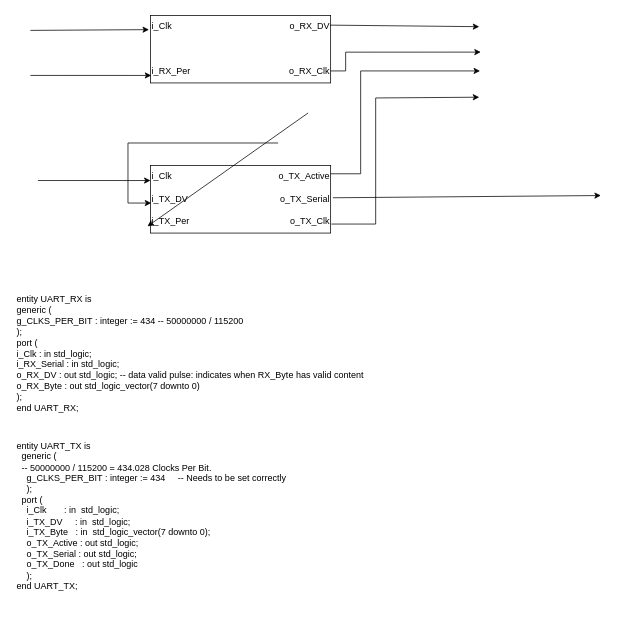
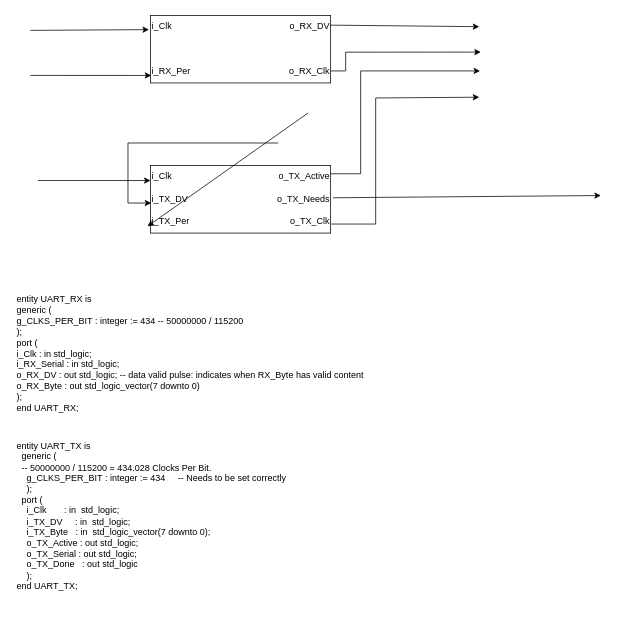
  <mxCell id="0" />
  <mxCell id="1" parent="0" />
  <mxCell id="2" value="" style="rounded=0;whiteSpace=wrap;html=1;" parent="1" vertex="1"><mxGeometry x="200" y="220" width="240" height="90" as="geometry" /></mxCell>
  <mxCell id="3" value="i_Clk" style="text;html=1;align=left;verticalAlign=middle;resizable=0;points=[];autosize=1;strokeColor=none;fillColor=none;" parent="1" vertex="1"><mxGeometry x="200" y="220" width="50" height="30" as="geometry" /></mxCell>
  <mxCell id="4" value="i_TX_DV" style="text;html=1;align=left;verticalAlign=middle;resizable=0;points=[];autosize=1;strokeColor=none;fillColor=none;" parent="1" vertex="1"><mxGeometry x="200" y="250" width="70" height="30" as="geometry" /></mxCell>
  <mxCell id="5" value="i_TX_Per" style="text;html=1;align=left;verticalAlign=middle;resizable=0;points=[];autosize=1;strokeColor=none;fillColor=none;" parent="1" vertex="1"><mxGeometry x="200" y="280" width="80" height="30" as="geometry" /></mxCell>
  <mxCell id="6" value="o_TX_Active" style="text;html=1;align=right;verticalAlign=middle;resizable=0;points=[];autosize=1;strokeColor=none;fillColor=none;" parent="1" vertex="1"><mxGeometry x="350" y="220" width="90" height="30" as="geometry" /></mxCell>
- <mxCell id="7" value="o_TX_Serial" style="text;html=1;align=right;verticalAlign=middle;resizable=0;points=[];autosize=1;strokeColor=none;fillColor=none;" parent="1" vertex="1"><mxGeometry x="350" y="250" width="90" height="30" as="geometry" /></mxCell>
+ <mxCell id="7" value="o_TX_Needs" style="text;html=1;align=right;verticalAlign=middle;resizable=0;points=[];autosize=1;strokeColor=none;fillColor=none;" parent="1" vertex="1"><mxGeometry x="350" y="250" width="90" height="30" as="geometry" /></mxCell>
  <mxCell id="8" value="&amp;nbsp; &amp;nbsp; o_TX_Clk" style="text;html=1;align=right;verticalAlign=middle;resizable=0;points=[];autosize=1;strokeColor=none;fillColor=none;" parent="1" vertex="1"><mxGeometry x="340" y="280" width="100" height="30" as="geometry" /></mxCell>
  <mxCell id="9" value="" style="rounded=0;whiteSpace=wrap;html=1;" parent="1" vertex="1"><mxGeometry x="200" y="20" width="240" height="90" as="geometry" /></mxCell>
  <mxCell id="10" value="i_Clk" style="text;html=1;align=left;verticalAlign=middle;resizable=0;points=[];autosize=1;strokeColor=none;fillColor=none;" parent="1" vertex="1"><mxGeometry x="200" y="20" width="50" height="30" as="geometry" /></mxCell>
  <mxCell id="11" value="i_RX_Per" style="text;html=1;align=left;verticalAlign=middle;resizable=0;points=[];autosize=1;strokeColor=none;fillColor=none;" parent="1" vertex="1"><mxGeometry x="200" y="80" width="90" height="30" as="geometry" /></mxCell>
  <mxCell id="12" value="o_RX_DV" style="text;html=1;align=right;verticalAlign=middle;resizable=0;points=[];autosize=1;strokeColor=none;fillColor=none;" parent="1" vertex="1"><mxGeometry x="360" y="20" width="80" height="30" as="geometry" /></mxCell>
  <mxCell id="13" value="o_RX_Clk" style="text;html=1;align=right;verticalAlign=middle;resizable=0;points=[];autosize=1;strokeColor=none;fillColor=none;" parent="1" vertex="1"><mxGeometry x="360" y="80" width="80" height="30" as="geometry" /></mxCell>
  <mxCell id="14" value="entity UART_RX is&#10;  generic (&#10;    g_CLKS_PER_BIT : integer := 434 -- 50000000 / 115200&#10;    );&#10;  port (&#10;    i_Clk       : in  std_logic;&#10;    i_RX_Serial : in  std_logic;&#10;    o_RX_DV     : out std_logic; -- data valid pulse: indicates when RX_Byte has valid content&#10;    o_RX_Byte   : out std_logic_vector(7 downto 0)&#10;    );&#10;end UART_RX;" style="text;whiteSpace=wrap;html=1;" parent="1" vertex="1"><mxGeometry x="20" y="385" width="500" height="180" as="geometry" /></mxCell>
  <mxCell id="15" value="entity UART_TX is&#10;  generic (&#10;  -- 50000000 / 115200 = 434.028 Clocks Per Bit.&#10;    g_CLKS_PER_BIT : integer := 434     -- Needs to be set correctly&#10;    );&#10;  port (&#10;    i_Clk       : in  std_logic;&#10;    i_TX_DV     : in  std_logic;&#10;    i_TX_Byte   : in  std_logic_vector(7 downto 0);&#10;    o_TX_Active : out std_logic;&#10;    o_TX_Serial : out std_logic;&#10;    o_TX_Done   : out std_logic&#10;    );&#10;end UART_TX;" style="text;whiteSpace=wrap;html=1;" parent="1" vertex="1"><mxGeometry x="20" y="580" width="390" height="220" as="geometry" /></mxCell>
  <mxCell id="16" value="" style="endArrow=classic;html=1;rounded=0;entryX=0.011;entryY=0.667;entryDx=0;entryDy=0;entryPerimeter=0;" parent="1" target="11" edge="1"><mxGeometry width="50" height="50" relative="1" as="geometry"><mxPoint x="40" y="100" as="sourcePoint" /><mxPoint x="440" y="120" as="targetPoint" /></mxGeometry></mxCell>
  <mxCell id="17" value="" style="endArrow=classic;html=1;rounded=0;entryX=-0.04;entryY=0.633;entryDx=0;entryDy=0;entryPerimeter=0;" parent="1" target="10" edge="1"><mxGeometry width="50" height="50" relative="1" as="geometry"><mxPoint x="40" y="40" as="sourcePoint" /><mxPoint x="440" y="120" as="targetPoint" /></mxGeometry></mxCell>
  <mxCell id="18" value="" style="endArrow=classic;html=1;rounded=0;" parent="1" edge="1"><mxGeometry width="50" height="50" relative="1" as="geometry"><mxPoint x="50" y="240" as="sourcePoint" /><mxPoint x="200" y="240" as="targetPoint" /></mxGeometry></mxCell>
  <mxCell id="19" value="" style="endArrow=classic;html=1;rounded=0;exitX=1.033;exitY=0.433;exitDx=0;exitDy=0;exitPerimeter=0;" parent="1" source="7" edge="1"><mxGeometry width="50" height="50" relative="1" as="geometry"><mxPoint x="390" y="290" as="sourcePoint" /><mxPoint x="800" y="260" as="targetPoint" /></mxGeometry></mxCell>
  <mxCell id="20" value="" style="endArrow=classic;html=1;rounded=0;entryX=0.014;entryY=0.667;entryDx=0;entryDy=0;entryPerimeter=0;" parent="1" target="4" edge="1"><mxGeometry width="50" height="50" relative="1" as="geometry"><mxPoint x="370" y="190" as="sourcePoint" /><mxPoint x="440" y="240" as="targetPoint" /><Array as="points"><mxPoint x="170" y="190" /><mxPoint x="170" y="270" /></Array></mxGeometry></mxCell>
  <mxCell id="21" value="" style="endArrow=classic;html=1;rounded=0;entryX=-0.05;entryY=0.7;entryDx=0;entryDy=0;entryPerimeter=0;" parent="1" target="5" edge="1"><mxGeometry width="50" height="50" relative="1" as="geometry"><mxPoint x="410" y="150" as="sourcePoint" /><mxPoint x="680" y="115" as="targetPoint" /></mxGeometry></mxCell>
  <mxCell id="22" value="" style="endArrow=classic;html=1;rounded=0;exitX=1;exitY=0.367;exitDx=0;exitDy=0;exitPerimeter=0;entryX=-0.008;entryY=0.6;entryDx=0;entryDy=0;entryPerimeter=0;" parent="1" source="6" edge="1"><mxGeometry width="50" height="50" relative="1" as="geometry"><mxPoint x="390" y="160" as="sourcePoint" /><mxPoint x="639.04" y="94" as="targetPoint" /><Array as="points"><mxPoint x="480" y="231" /><mxPoint x="480" y="94" /></Array></mxGeometry></mxCell>
  <mxCell id="23" value="" style="endArrow=classic;html=1;rounded=0;exitX=1.01;exitY=0.6;exitDx=0;exitDy=0;exitPerimeter=0;entryX=-0.017;entryY=0.85;entryDx=0;entryDy=0;entryPerimeter=0;" parent="1" source="8" edge="1"><mxGeometry width="50" height="50" relative="1" as="geometry"><mxPoint x="390" y="160" as="sourcePoint" /><mxPoint x="637.96" y="129" as="targetPoint" /><Array as="points"><mxPoint x="500" y="298" /><mxPoint x="500" y="130" /></Array></mxGeometry></mxCell>
  <mxCell id="24" value="" style="endArrow=classic;html=1;rounded=0;entryX=0;entryY=0.421;entryDx=0;entryDy=0;entryPerimeter=0;exitX=1;exitY=0.467;exitDx=0;exitDy=0;exitPerimeter=0;" parent="1" source="13" edge="1"><mxGeometry width="50" height="50" relative="1" as="geometry"><mxPoint x="390" y="160" as="sourcePoint" /><mxPoint x="640" y="68.94" as="targetPoint" /><Array as="points"><mxPoint x="460" y="94" /><mxPoint x="460" y="69" /></Array></mxGeometry></mxCell>
  <mxCell id="25" value="" style="endArrow=classic;html=1;rounded=0;entryX=-0.017;entryY=0.179;entryDx=0;entryDy=0;entryPerimeter=0;exitX=0.988;exitY=0.433;exitDx=0;exitDy=0;exitPerimeter=0;" parent="1" source="12" edge="1"><mxGeometry width="50" height="50" relative="1" as="geometry"><mxPoint x="390" y="160" as="sourcePoint" /><mxPoint x="637.96" y="35.06" as="targetPoint" /></mxGeometry></mxCell>
